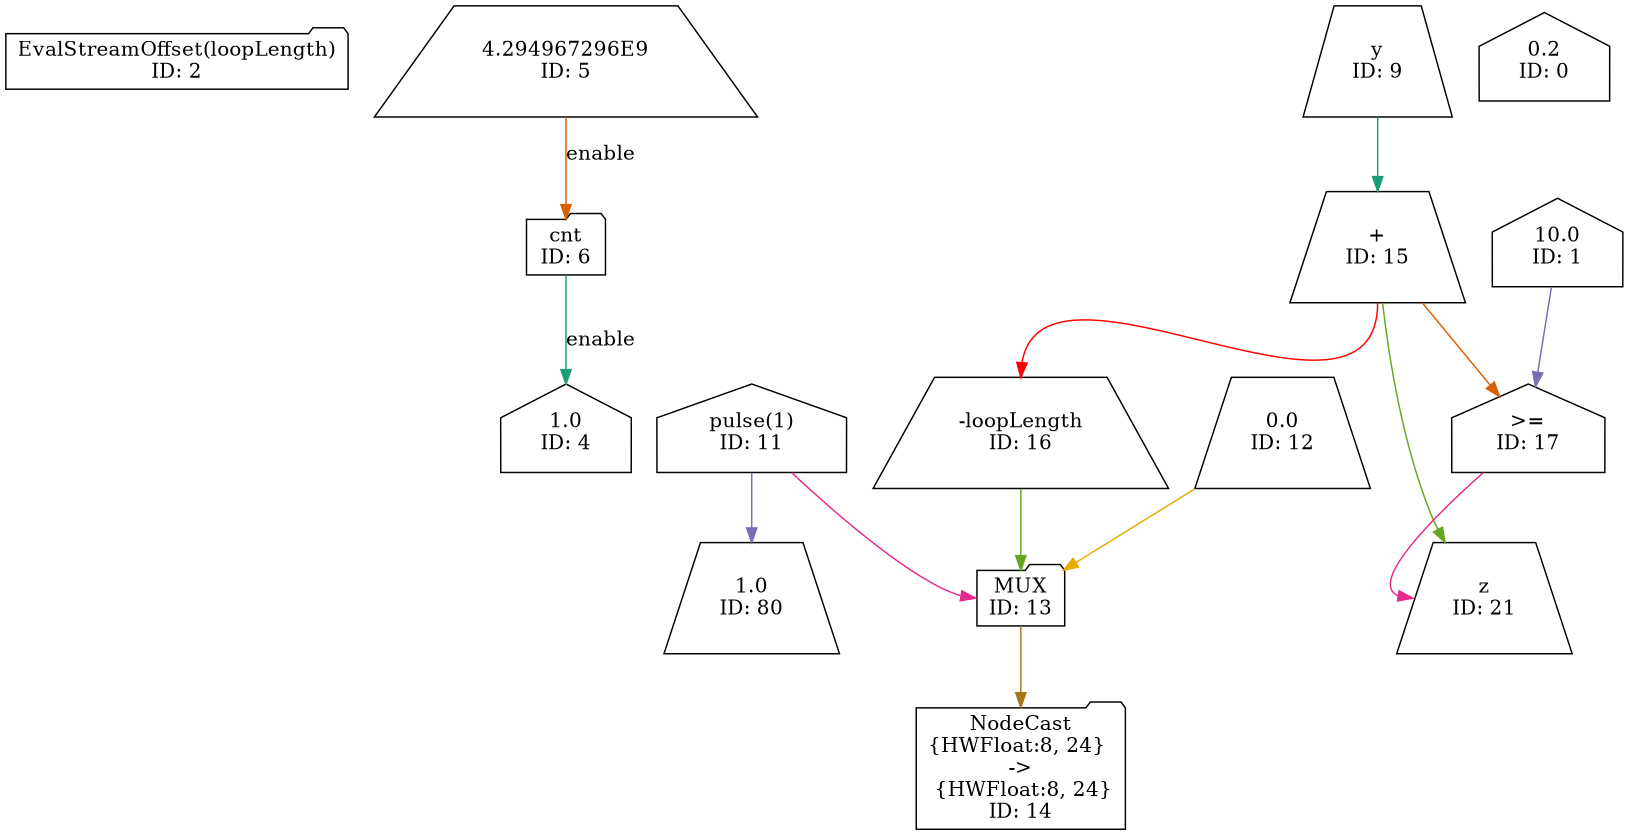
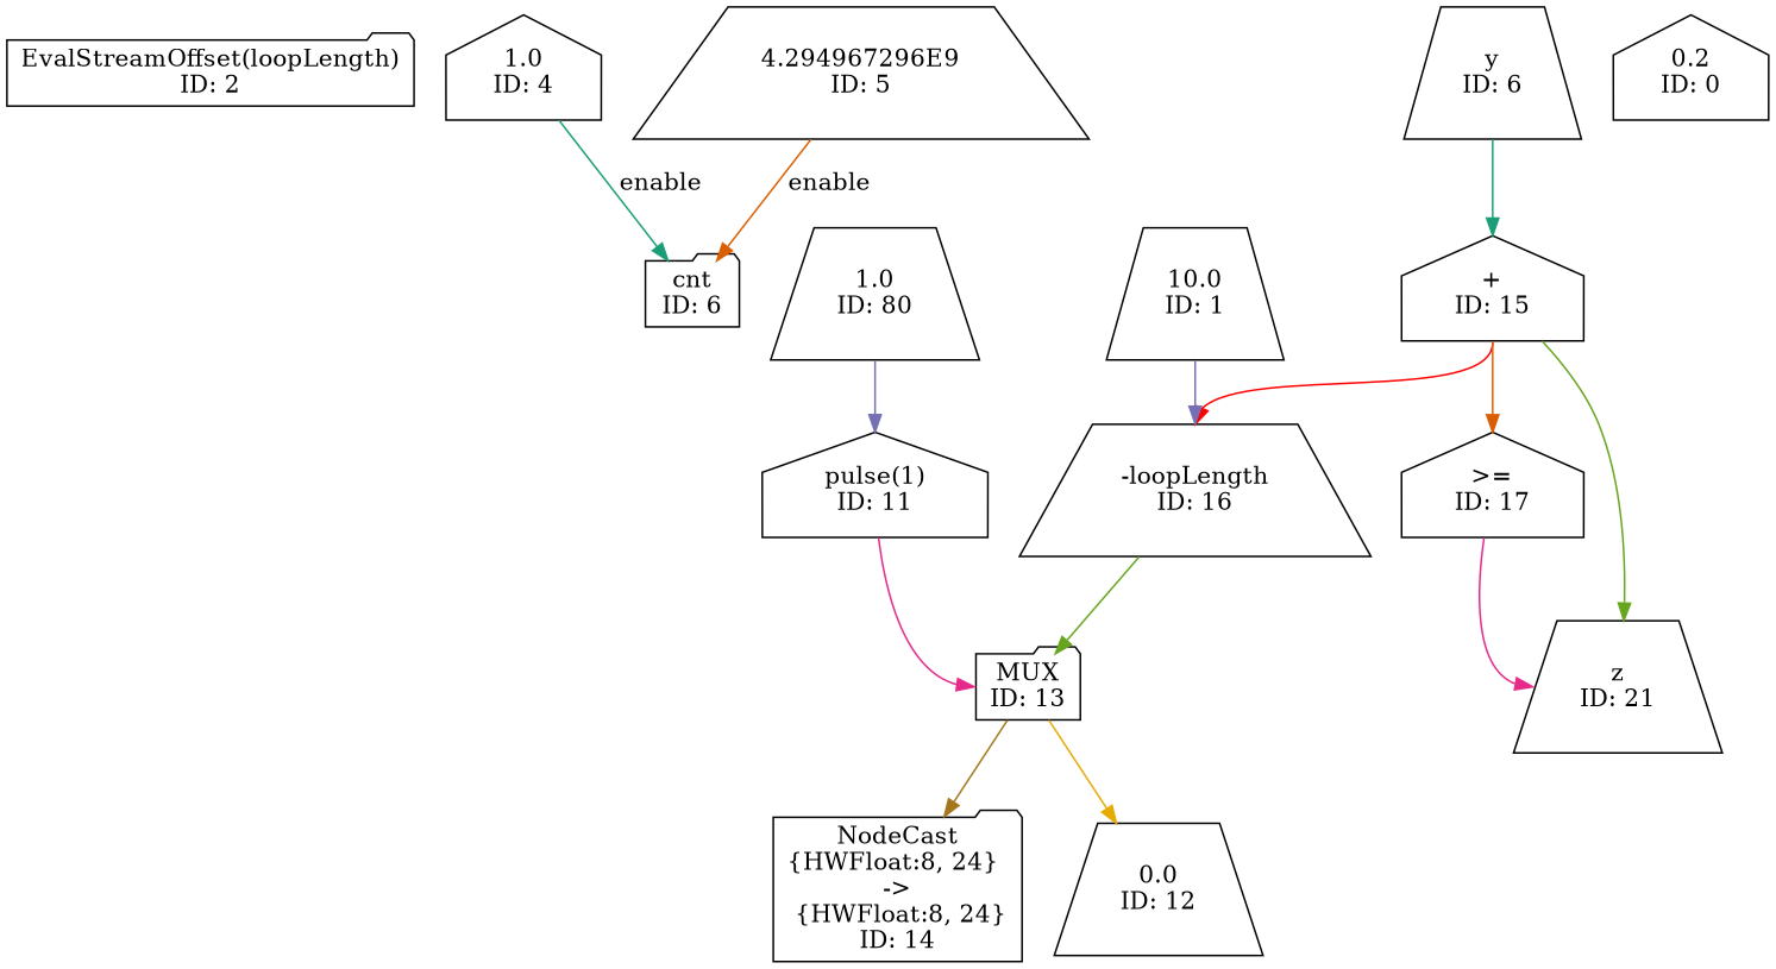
  digraph {
    node [shape=trapezium]
    edge [color="/dark28/1" photon_data="EDGE,SrcNode:15,SrcNodePort:result"]
    n1 [label="EvalStreamOffset(loopLength)\nID: 2" shape=folder]
    n2 [label="1.0\nID: 4" shape=house]
    n3 [label="cnt\nID: 6" shape=folder]
    n4 [label="4.294967296E9\nID: 5"]
    n5 [label="1.0\nID: 80"]
    n6 [label="pulse(1)\nID: 11" shape=house]
    n7 [height=0.5 label="MUX\nID: 13" shape=folder]
    n8 [label="NodeCast\n{HWFloat:8, 24} \n->\n {HWFloat:8, 24}\nID: 14" shape=folder]
    n9 [label="-loopLength\nID: 16"]
    n10 [label="0.0\nID: 12"]
-   n11 [label="+\nID: 15"]
+   n11 [label="+\nID: 15" shape=house]
    n12 [label=">=\nID: 17" shape=house]
    n13 [label="z\nID: 21"]
-   n14 [label="y\nID: 9"]
-   n15 [label="10.0\nID: 1" shape=house]
+   n14 [label="y\nID: 6"]
+   n15 [label="10.0\nID: 1"]
    n16 [label="0.2\nID: 0" shape=house]
-   n3 -> n2 [label=enable photon_data="EDGE,SrcNode:4,SrcNodePort:value"]
+   n2 -> n3 [label=enable photon_data="EDGE,SrcNode:4,SrcNodePort:value"]
    n4 -> n3 [color="/dark28/2" label=enable photon_data="EDGE,SrcNode:5,SrcNodePort:value"]
-   n6 -> n5 [color="/dark28/3" photon_data="EDGE,SrcNode:10,SrcNodePort:value"]
+   n5 -> n6 [color="/dark28/3" photon_data="EDGE,SrcNode:10,SrcNodePort:value"]
    n6 -> n7 [color="/dark28/4" headport=w photon_data="EDGE,SrcNode:11,SrcNodePort:output"]
    n7 -> n8 [color="/dark28/7" photon_data="EDGE,SrcNode:13,SrcNodePort:result"]
    n9 -> n7 [color="/dark28/5" photon_data="EDGE,SrcNode:16,SrcNodePort:output"]
-   n10 -> n7 [color="/dark28/6" photon_data="EDGE,SrcNode:12,SrcNodePort:value"]
+   n7 -> n10 [color="/dark28/6" photon_data="EDGE,SrcNode:12,SrcNodePort:value"]
    n11 -> n9 [color=red headport=n tailport=s]
    n11 -> n12 [color="/dark28/2"]
    n11 -> n13 [color="/dark28/5"]
    n12 -> n13 [color="/dark28/4" headport=w photon_data=""]
    n14 -> n11 [photon_data="EDGE,SrcNode:9,SrcNodePort:data"]
-   n15 -> n12 [color="/dark28/3" photon_data="EDGE,SrcNode:1,SrcNodePort:value"]
+   n15 -> n9 [color="/dark28/3" photon_data="EDGE,SrcNode:1,SrcNodePort:value"]
  }
